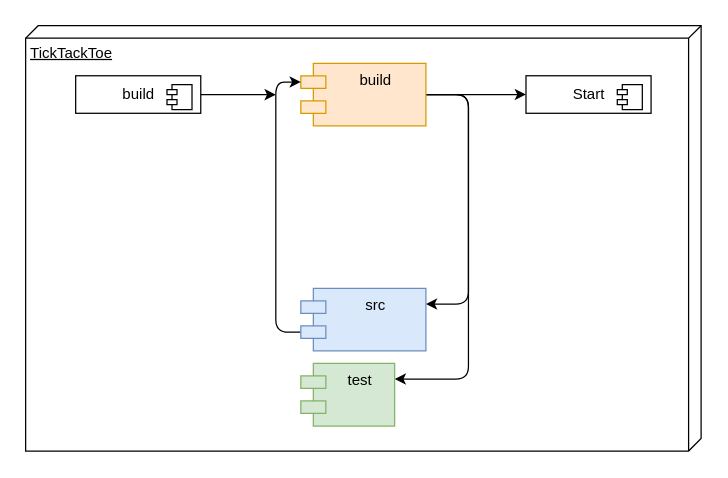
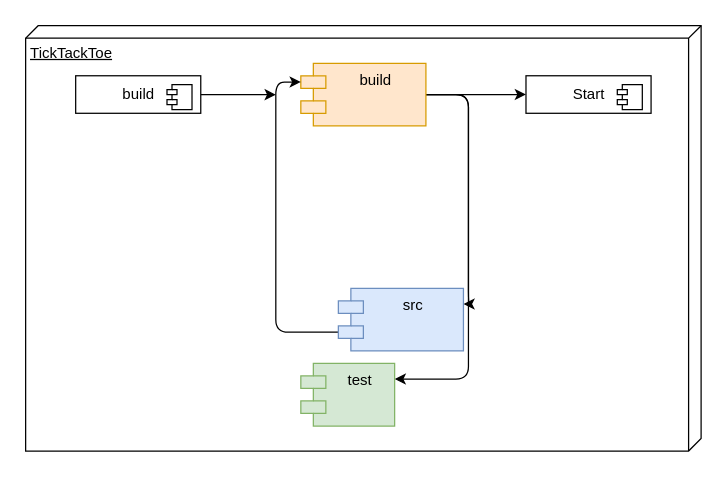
  <mxCell id="0" />
  <mxCell id="1" parent="0" />
  <mxCell id="2" value="TickTackToe" style="verticalAlign=top;align=left;spacingTop=8;spacingLeft=2;spacingRight=12;shape=cube;size=10;direction=south;fontStyle=4;html=1;" vertex="1" parent="1"><mxGeometry x="20" y="20" width="540" height="340" as="geometry" /></mxCell>
  <mxCell id="3" style="edgeStyle=orthogonalEdgeStyle;rounded=1;orthogonalLoop=1;jettySize=auto;html=1;exitX=1;exitY=0.25;exitDx=0;exitDy=0;entryX=1;entryY=0.5;entryDx=0;entryDy=0;strokeColor=none;" edge="1" parent="1" source="7" target="9"><mxGeometry relative="1" as="geometry"><Array as="points"><mxPoint x="374" y="63" /><mxPoint x="374" y="255" /></Array></mxGeometry></mxCell>
  <mxCell id="4" style="edgeStyle=orthogonalEdgeStyle;rounded=1;orthogonalLoop=1;jettySize=auto;html=1;exitX=1;exitY=0.5;exitDx=0;exitDy=0;entryX=1;entryY=0.25;entryDx=0;entryDy=0;" edge="1" parent="1" source="7" target="9"><mxGeometry relative="1" as="geometry"><Array as="points"><mxPoint x="374" y="75" /><mxPoint x="374" y="242" /></Array></mxGeometry></mxCell>
  <mxCell id="5" style="edgeStyle=orthogonalEdgeStyle;rounded=1;orthogonalLoop=1;jettySize=auto;html=1;exitX=1;exitY=0.5;exitDx=0;exitDy=0;entryX=1;entryY=0.25;entryDx=0;entryDy=0;" edge="1" parent="1" source="7" target="10"><mxGeometry relative="1" as="geometry"><Array as="points"><mxPoint x="374" y="75" /><mxPoint x="374" y="302" /></Array></mxGeometry></mxCell>
  <mxCell id="6" style="edgeStyle=orthogonalEdgeStyle;rounded=1;orthogonalLoop=1;jettySize=auto;html=1;exitX=1;exitY=0.5;exitDx=0;exitDy=0;entryX=0;entryY=0.5;entryDx=0;entryDy=0;" edge="1" parent="1" source="7" target="14"><mxGeometry relative="1" as="geometry" /></mxCell>
  <mxCell id="7" value="build" style="shape=module;align=left;spacingLeft=20;align=center;verticalAlign=top;fillColor=#ffe6cc;strokeColor=#d79b00;" vertex="1" parent="1"><mxGeometry x="240" y="50" width="100" height="50" as="geometry" /></mxCell>
  <mxCell id="8" style="edgeStyle=orthogonalEdgeStyle;rounded=1;orthogonalLoop=1;jettySize=auto;html=1;exitX=0;exitY=0;exitDx=0;exitDy=35;exitPerimeter=0;entryX=0;entryY=0;entryDx=0;entryDy=15;entryPerimeter=0;" edge="1" parent="1" source="9" target="7"><mxGeometry relative="1" as="geometry" /></mxCell>
- <mxCell id="9" value="src" style="shape=module;align=left;spacingLeft=20;align=center;verticalAlign=top;fillColor=#dae8fc;strokeColor=#6c8ebf;" vertex="1" parent="1"><mxGeometry x="240" y="230" width="100" height="50" as="geometry" /></mxCell>
+ <mxCell id="9" value="src" style="shape=module;align=left;spacingLeft=20;align=center;verticalAlign=top;fillColor=#dae8fc;strokeColor=#6c8ebf;" vertex="1" parent="1"><mxGeometry x="270" y="230" width="100" height="50" as="geometry" /></mxCell>
  <mxCell id="10" value="test" style="shape=module;align=left;spacingLeft=20;align=center;verticalAlign=top;fillColor=#d5e8d4;strokeColor=#82b366;" vertex="1" parent="1"><mxGeometry x="240" y="290" width="75" height="50" as="geometry" /></mxCell>
  <mxCell id="11" style="edgeStyle=orthogonalEdgeStyle;rounded=1;orthogonalLoop=1;jettySize=auto;html=1;exitX=1;exitY=0.5;exitDx=0;exitDy=0;" edge="1" parent="1" source="12"><mxGeometry relative="1" as="geometry"><mxPoint x="220" y="75.103" as="targetPoint" /></mxGeometry></mxCell>
  <mxCell id="12" value="build" style="html=1;dropTarget=0;gradientColor=#ffffff;" vertex="1" parent="1"><mxGeometry x="60" y="60" width="100" height="30" as="geometry" /></mxCell>
  <mxCell id="13" value="" style="shape=module;jettyWidth=8;jettyHeight=4;" vertex="1" parent="12"><mxGeometry x="1" width="20" height="20" relative="1" as="geometry"><mxPoint x="-27" y="7" as="offset" /></mxGeometry></mxCell>
  <mxCell id="14" value="Start" style="html=1;dropTarget=0;" vertex="1" parent="1"><mxGeometry x="420" y="60" width="100" height="30" as="geometry" /></mxCell>
  <mxCell id="15" value="" style="shape=module;jettyWidth=8;jettyHeight=4;" vertex="1" parent="14"><mxGeometry x="1" width="20" height="20" relative="1" as="geometry"><mxPoint x="-27" y="7" as="offset" /></mxGeometry></mxCell>
